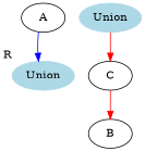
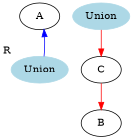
  digraph {
    edge [color=red]
    n1 [color=lightblue label=Union style=filled]
    n2 [label=A]
    n3 [label=C]
    n4 [color=lightblue label=Union style=filled xlabel=R]
    n5 [label=B]
    subgraph sub_1 {
      rank=same
      n1
      n2
    }
    n1 -> n3
    n2 -> n1 [style=invis color=""]
    n3 -> n5
-   n2 -> n4 [color=blue]
+   n4 -> n2 [color=blue]
  }
